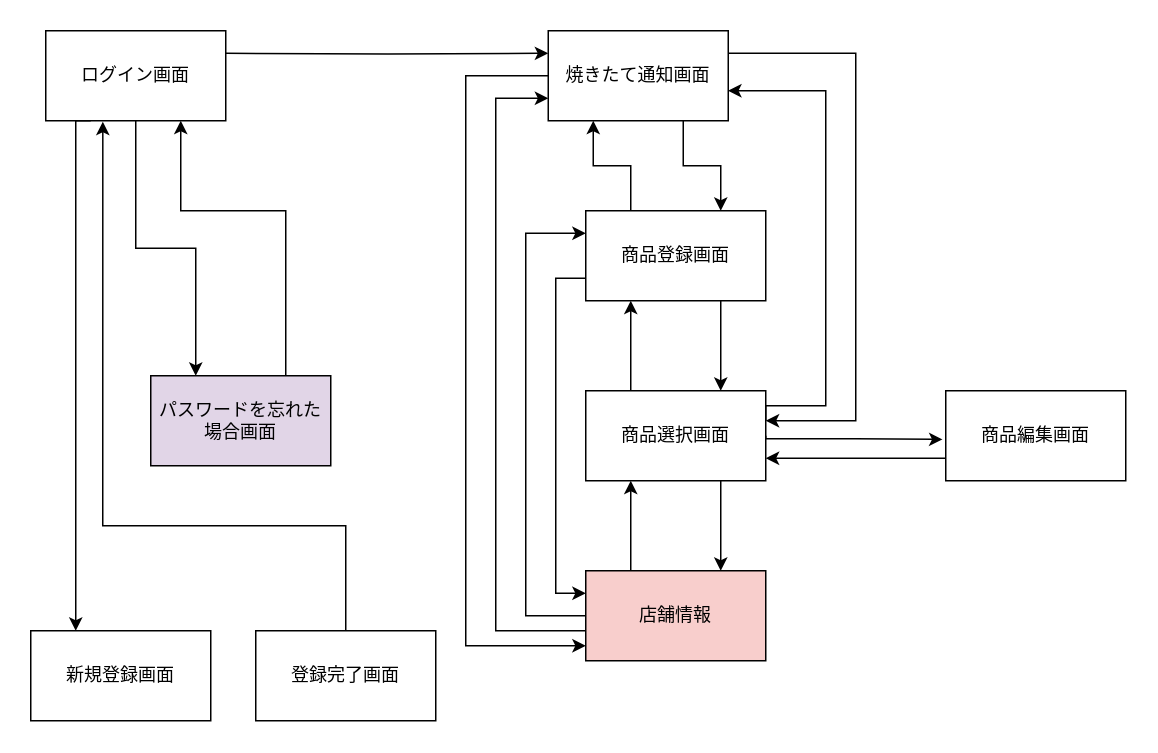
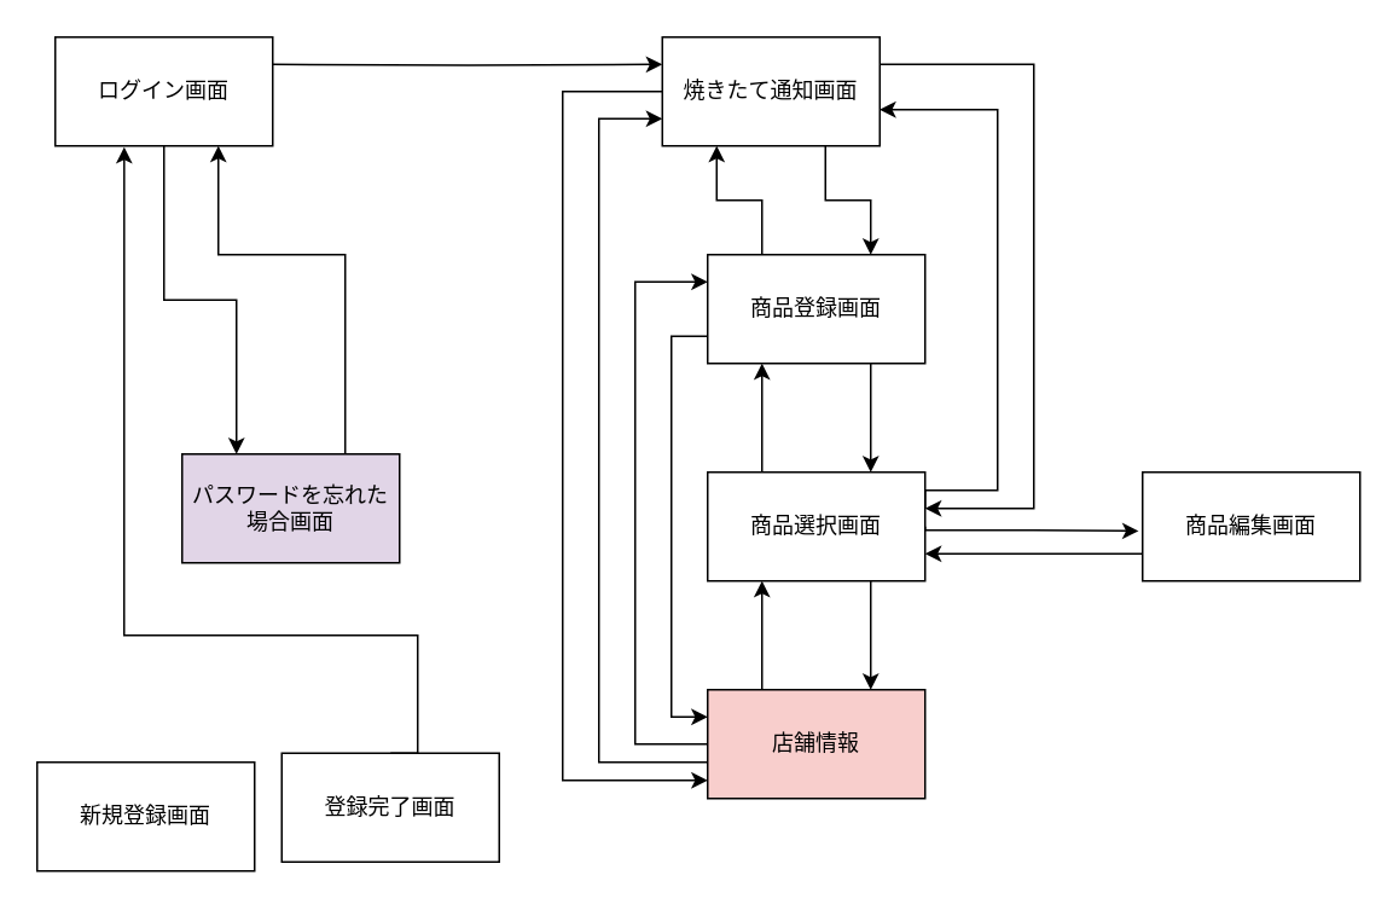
  <mxCell id="0" />
  <mxCell id="1" parent="0" />
  <mxCell id="2" style="edgeStyle=orthogonalEdgeStyle;rounded=0;orthogonalLoop=1;jettySize=auto;html=1;exitX=1;exitY=0.25;exitDx=0;exitDy=0;entryX=0;entryY=0.25;entryDx=0;entryDy=0;" parent="1" target="6" edge="1"><mxGeometry relative="1" as="geometry"><mxPoint x="150" y="35" as="sourcePoint" /></mxGeometry></mxCell>
  <mxCell id="3" style="edgeStyle=orthogonalEdgeStyle;rounded=0;orthogonalLoop=1;jettySize=auto;html=1;exitX=0.75;exitY=1;exitDx=0;exitDy=0;entryX=0.75;entryY=0;entryDx=0;entryDy=0;" parent="1" source="6" target="10" edge="1"><mxGeometry relative="1" as="geometry" /></mxCell>
  <mxCell id="4" style="edgeStyle=orthogonalEdgeStyle;rounded=0;orthogonalLoop=1;jettySize=auto;html=1;exitX=0;exitY=0.5;exitDx=0;exitDy=0;" parent="1" source="6" edge="1"><mxGeometry relative="1" as="geometry"><mxPoint x="390" y="430" as="targetPoint" /><Array as="points"><mxPoint x="310" y="50" /><mxPoint x="310" y="430" /><mxPoint x="390" y="430" /></Array></mxGeometry></mxCell>
  <mxCell id="5" style="edgeStyle=orthogonalEdgeStyle;rounded=0;orthogonalLoop=1;jettySize=auto;html=1;exitX=1;exitY=0.25;exitDx=0;exitDy=0;" parent="1" source="6" edge="1"><mxGeometry relative="1" as="geometry"><mxPoint x="510" y="280" as="targetPoint" /><Array as="points"><mxPoint x="570" y="35" /><mxPoint x="570" y="280" /><mxPoint x="510" y="280" /></Array></mxGeometry></mxCell>
  <mxCell id="6" value="焼きたて通知画面" style="rounded=0;whiteSpace=wrap;html=1;" parent="1" vertex="1"><mxGeometry x="365" y="20" width="120" height="60" as="geometry" /></mxCell>
  <mxCell id="7" style="edgeStyle=orthogonalEdgeStyle;rounded=0;orthogonalLoop=1;jettySize=auto;html=1;exitX=0.25;exitY=0;exitDx=0;exitDy=0;entryX=0.25;entryY=1;entryDx=0;entryDy=0;" parent="1" source="10" target="6" edge="1"><mxGeometry relative="1" as="geometry" /></mxCell>
  <mxCell id="8" style="edgeStyle=orthogonalEdgeStyle;rounded=0;orthogonalLoop=1;jettySize=auto;html=1;exitX=0.75;exitY=1;exitDx=0;exitDy=0;entryX=0.75;entryY=0;entryDx=0;entryDy=0;" parent="1" source="10" target="15" edge="1"><mxGeometry relative="1" as="geometry" /></mxCell>
  <mxCell id="9" style="edgeStyle=orthogonalEdgeStyle;rounded=0;orthogonalLoop=1;jettySize=auto;html=1;exitX=0;exitY=0.75;exitDx=0;exitDy=0;entryX=0;entryY=0.25;entryDx=0;entryDy=0;" parent="1" source="10" target="19" edge="1"><mxGeometry relative="1" as="geometry" /></mxCell>
  <mxCell id="10" value="商品登録画面" style="rounded=0;whiteSpace=wrap;html=1;" parent="1" vertex="1"><mxGeometry x="390" y="140" width="120" height="60" as="geometry" /></mxCell>
  <mxCell id="11" style="edgeStyle=orthogonalEdgeStyle;rounded=0;orthogonalLoop=1;jettySize=auto;html=1;exitX=0.25;exitY=0;exitDx=0;exitDy=0;entryX=0.25;entryY=1;entryDx=0;entryDy=0;" parent="1" source="15" target="10" edge="1"><mxGeometry relative="1" as="geometry" /></mxCell>
  <mxCell id="12" style="edgeStyle=orthogonalEdgeStyle;rounded=0;orthogonalLoop=1;jettySize=auto;html=1;exitX=0.75;exitY=1;exitDx=0;exitDy=0;entryX=0.75;entryY=0;entryDx=0;entryDy=0;" parent="1" source="15" target="19" edge="1"><mxGeometry relative="1" as="geometry" /></mxCell>
  <mxCell id="13" style="edgeStyle=orthogonalEdgeStyle;rounded=0;orthogonalLoop=1;jettySize=auto;html=1;entryX=0.999;entryY=0.667;entryDx=0;entryDy=0;entryPerimeter=0;" parent="1" target="6" edge="1"><mxGeometry relative="1" as="geometry"><mxPoint x="510" y="280" as="sourcePoint" /><Array as="points"><mxPoint x="510" y="270" /><mxPoint x="550" y="270" /><mxPoint x="550" y="60" /></Array></mxGeometry></mxCell>
  <mxCell id="14" style="edgeStyle=orthogonalEdgeStyle;rounded=0;orthogonalLoop=1;jettySize=auto;html=1;exitX=1;exitY=0.5;exitDx=0;exitDy=0;entryX=-0.018;entryY=0.541;entryDx=0;entryDy=0;entryPerimeter=0;" parent="1" source="15" target="21" edge="1"><mxGeometry relative="1" as="geometry"><Array as="points"><mxPoint x="510" y="292" /><mxPoint x="570" y="292" /></Array></mxGeometry></mxCell>
  <mxCell id="15" value="商品選択画面" style="rounded=0;whiteSpace=wrap;html=1;" parent="1" vertex="1"><mxGeometry x="390" y="260" width="120" height="60" as="geometry" /></mxCell>
  <mxCell id="16" style="edgeStyle=orthogonalEdgeStyle;rounded=0;orthogonalLoop=1;jettySize=auto;html=1;exitX=0;exitY=0.25;exitDx=0;exitDy=0;entryX=0;entryY=0.75;entryDx=0;entryDy=0;" parent="1" source="19" target="6" edge="1"><mxGeometry relative="1" as="geometry"><Array as="points"><mxPoint x="390" y="420" /><mxPoint x="330" y="420" /><mxPoint x="330" y="65" /></Array></mxGeometry></mxCell>
  <mxCell id="17" style="edgeStyle=orthogonalEdgeStyle;rounded=0;orthogonalLoop=1;jettySize=auto;html=1;exitX=0.25;exitY=0;exitDx=0;exitDy=0;entryX=0.25;entryY=1;entryDx=0;entryDy=0;" parent="1" source="19" target="15" edge="1"><mxGeometry relative="1" as="geometry" /></mxCell>
  <mxCell id="18" style="edgeStyle=orthogonalEdgeStyle;rounded=0;orthogonalLoop=1;jettySize=auto;html=1;exitX=0;exitY=0.25;exitDx=0;exitDy=0;entryX=0;entryY=0.25;entryDx=0;entryDy=0;" parent="1" source="19" target="10" edge="1"><mxGeometry relative="1" as="geometry"><Array as="points"><mxPoint x="390" y="410" /><mxPoint x="350" y="410" /><mxPoint x="350" y="155" /></Array></mxGeometry></mxCell>
  <mxCell id="19" value="店舗情報" style="rounded=0;whiteSpace=wrap;html=1;fillColor=#f8cecc;" parent="1" vertex="1"><mxGeometry x="390" y="380" width="120" height="60" as="geometry" /></mxCell>
  <mxCell id="20" style="edgeStyle=orthogonalEdgeStyle;rounded=0;orthogonalLoop=1;jettySize=auto;html=1;exitX=0;exitY=0.75;exitDx=0;exitDy=0;entryX=1;entryY=0.75;entryDx=0;entryDy=0;" parent="1" source="21" target="15" edge="1"><mxGeometry relative="1" as="geometry" /></mxCell>
  <mxCell id="21" value="商品編集画面" style="rounded=0;whiteSpace=wrap;html=1;" parent="1" vertex="1"><mxGeometry x="630" y="260" width="120" height="60" as="geometry" /></mxCell>
  <mxCell id="22" style="edgeStyle=orthogonalEdgeStyle;rounded=0;orthogonalLoop=1;jettySize=auto;html=1;exitX=0.5;exitY=1;exitDx=0;exitDy=0;entryX=0.25;entryY=0;entryDx=0;entryDy=0;" edge="1" parent="1" source="24" target="29"><mxGeometry relative="1" as="geometry" /></mxCell>
- <mxCell id="23" style="edgeStyle=orthogonalEdgeStyle;rounded=0;orthogonalLoop=1;jettySize=auto;html=1;exitX=0.25;exitY=1;exitDx=0;exitDy=0;entryX=0.25;entryY=0;entryDx=0;entryDy=0;" edge="1" parent="1" source="24" target="25"><mxGeometry relative="1" as="geometry"><Array as="points"><mxPoint x="50" y="80" /></Array></mxGeometry></mxCell>
  <mxCell id="24" value="ログイン画面" style="rounded=0;whiteSpace=wrap;html=1;" vertex="1" parent="1"><mxGeometry x="30" y="20" width="120" height="60" as="geometry" /></mxCell>
  <mxCell id="25" value="新規登録画面" style="rounded=0;whiteSpace=wrap;html=1;" vertex="1" parent="1"><mxGeometry x="20" y="420" width="120" height="60" as="geometry" /></mxCell>
  <mxCell id="26" style="edgeStyle=orthogonalEdgeStyle;rounded=0;orthogonalLoop=1;jettySize=auto;html=1;exitX=0.5;exitY=0;exitDx=0;exitDy=0;entryX=0.317;entryY=1.01;entryDx=0;entryDy=0;entryPerimeter=0;" edge="1" parent="1" source="27" target="24"><mxGeometry relative="1" as="geometry"><Array as="points"><mxPoint x="230" y="350" /><mxPoint x="68" y="350" /></Array></mxGeometry></mxCell>
- <mxCell id="27" value="登録完了画面" style="rounded=0;whiteSpace=wrap;html=1;" vertex="1" parent="1"><mxGeometry x="170" y="420" width="120" height="60" as="geometry" /></mxCell>
+ <mxCell id="27" value="登録完了画面" style="rounded=0;whiteSpace=wrap;html=1;" vertex="1" parent="1"><mxGeometry x="155" y="415" width="120" height="60" as="geometry" /></mxCell>
  <mxCell id="28" style="edgeStyle=orthogonalEdgeStyle;rounded=0;orthogonalLoop=1;jettySize=auto;html=1;exitX=0.75;exitY=0;exitDx=0;exitDy=0;entryX=0.75;entryY=1;entryDx=0;entryDy=0;" edge="1" parent="1" source="29" target="24"><mxGeometry relative="1" as="geometry"><Array as="points"><mxPoint x="190" y="140" /><mxPoint x="120" y="140" /></Array></mxGeometry></mxCell>
  <mxCell id="29" value="パスワードを忘れた場合画面" style="rounded=0;whiteSpace=wrap;html=1;fillColor=#e1d5e7;" vertex="1" parent="1"><mxGeometry x="100" y="250" width="120" height="60" as="geometry" /></mxCell>
